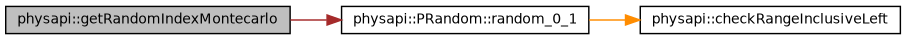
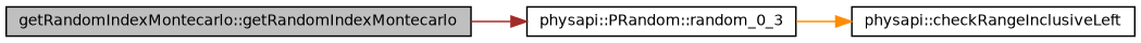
  digraph {
    rankdir=LR
    node [color=black fillcolor=white fontname=Helvetica fontsize=10 shape=record style=filled]
    edge [fontname=Helvetica fontsize=10 labelfontname=Helvetica labelfontsize=10 style=solid]
-   n1 [fillcolor=grey75 fontcolor=black height=0.2 label="physapi::getRandomIndexMontecarlo" width=0.4]
-   n2 [height=0.2 label="physapi::PRandom::random_0_1" width=0.4]
+   n1 [fillcolor=grey75 fontcolor=black height=0.2 label="getRandomIndexMontecarlo::getRandomIndexMontecarlo" width=0.4]
+   n2 [height=0.2 label="physapi::PRandom::random_0_3" width=0.4]
    n3 [height=0.2 label="physapi::checkRangeInclusiveLeft" width=0.4]
    n1 -> n2 [color=brown]
    n2 -> n3 [color=darkorange]
  }
